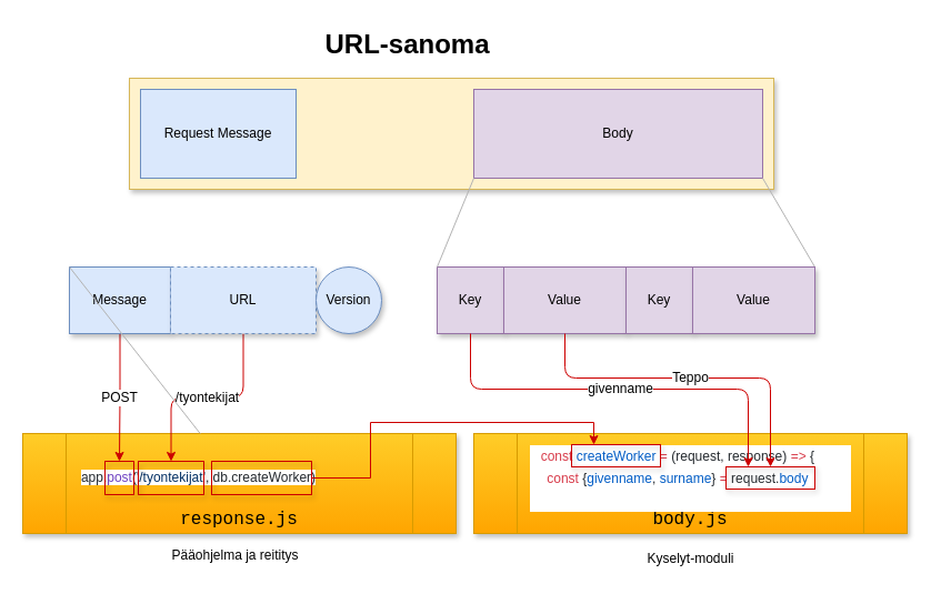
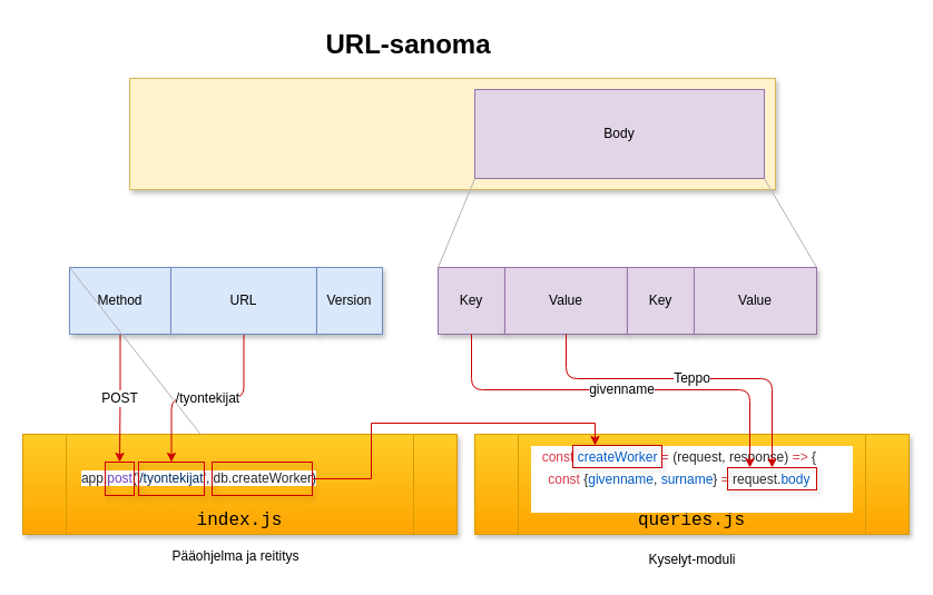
  <mxCell id="0" />
  <mxCell id="1" parent="0" />
- <mxCell id="2" value="response.js" style="shape=process;whiteSpace=wrap;html=1;backgroundOutline=1;shadow=1;glass=0;fontFamily=Courier New;fontSize=16;gradientColor=#ffa500;fillColor=#ffcd28;strokeColor=#d79b00;verticalAlign=bottom;" parent="1" vertex="1"><mxGeometry x="20" y="390" width="390" height="90" as="geometry" /></mxCell>
+ <mxCell id="2" value="index.js" style="shape=process;whiteSpace=wrap;html=1;backgroundOutline=1;shadow=1;glass=0;fontFamily=Courier New;fontSize=16;gradientColor=#ffa500;fillColor=#ffcd28;strokeColor=#d79b00;verticalAlign=bottom;" parent="1" vertex="1"><mxGeometry x="20" y="390" width="390" height="90" as="geometry" /></mxCell>
  <mxCell id="3" value="&lt;span class=&quot;pl-smi&quot; style=&quot;box-sizing: border-box ; color: rgb(36 , 41 , 46) ; font-family: , &amp;#34;consolas&amp;#34; , &amp;#34;liberation mono&amp;#34; , &amp;#34;menlo&amp;#34; , monospace ; white-space: pre ; background-color: rgb(255 , 255 , 255)&quot;&gt;app&lt;/span&gt;&lt;span style=&quot;color: rgb(36 , 41 , 46) ; font-family: , &amp;#34;consolas&amp;#34; , &amp;#34;liberation mono&amp;#34; , &amp;#34;menlo&amp;#34; , monospace ; white-space: pre ; background-color: rgb(255 , 255 , 255)&quot;&gt;.&lt;/span&gt;&lt;span class=&quot;pl-en&quot; style=&quot;box-sizing: border-box ; color: rgb(111 , 66 , 193) ; font-family: , &amp;#34;consolas&amp;#34; , &amp;#34;liberation mono&amp;#34; , &amp;#34;menlo&amp;#34; , monospace ; white-space: pre ; background-color: rgb(255 , 255 , 255)&quot;&gt;post&lt;/span&gt;&lt;span style=&quot;color: rgb(36 , 41 , 46) ; font-family: , &amp;#34;consolas&amp;#34; , &amp;#34;liberation mono&amp;#34; , &amp;#34;menlo&amp;#34; , monospace ; white-space: pre ; background-color: rgb(255 , 255 , 255)&quot;&gt;(&lt;/span&gt;&lt;span class=&quot;pl-s&quot; style=&quot;box-sizing: border-box ; color: rgb(3 , 47 , 98) ; font-family: , &amp;#34;consolas&amp;#34; , &amp;#34;liberation mono&amp;#34; , &amp;#34;menlo&amp;#34; , monospace ; white-space: pre ; background-color: rgb(255 , 255 , 255)&quot;&gt;&lt;span class=&quot;pl-pds&quot; style=&quot;box-sizing: border-box&quot;&gt;'&lt;/span&gt;/tyontekijat&lt;span class=&quot;pl-pds&quot; style=&quot;box-sizing: border-box&quot;&gt;'&lt;/span&gt;&lt;/span&gt;&lt;span style=&quot;color: rgb(36 , 41 , 46) ; font-family: , &amp;#34;consolas&amp;#34; , &amp;#34;liberation mono&amp;#34; , &amp;#34;menlo&amp;#34; , monospace ; white-space: pre ; background-color: rgb(255 , 255 , 255)&quot;&gt;, &lt;/span&gt;&lt;span class=&quot;pl-smi&quot; style=&quot;box-sizing: border-box ; color: rgb(36 , 41 , 46) ; font-family: , &amp;#34;consolas&amp;#34; , &amp;#34;liberation mono&amp;#34; , &amp;#34;menlo&amp;#34; , monospace ; white-space: pre ; background-color: rgb(255 , 255 , 255)&quot;&gt;db&lt;/span&gt;&lt;span style=&quot;color: rgb(36 , 41 , 46) ; font-family: , &amp;#34;consolas&amp;#34; , &amp;#34;liberation mono&amp;#34; , &amp;#34;menlo&amp;#34; , monospace ; white-space: pre ; background-color: rgb(255 , 255 , 255)&quot;&gt;.&lt;/span&gt;&lt;span class=&quot;pl-smi&quot; style=&quot;box-sizing: border-box ; color: rgb(36 , 41 , 46) ; font-family: , &amp;#34;consolas&amp;#34; , &amp;#34;liberation mono&amp;#34; , &amp;#34;menlo&amp;#34; , monospace ; white-space: pre ; background-color: rgb(255 , 255 , 255)&quot;&gt;createWorker&lt;/span&gt;&lt;span style=&quot;color: rgb(36 , 41 , 46) ; font-family: , &amp;#34;consolas&amp;#34; , &amp;#34;liberation mono&amp;#34; , &amp;#34;menlo&amp;#34; , monospace ; white-space: pre ; background-color: rgb(255 , 255 , 255)&quot;&gt;)&lt;/span&gt;" style="text;html=1;align=center;verticalAlign=middle;resizable=0;points=[];;autosize=1;fontSize=12;" vertex="1" parent="1"><mxGeometry x="63" y="420" width="230" height="20" as="geometry" /></mxCell>
  <mxCell id="4" value="" style="rounded=0;whiteSpace=wrap;html=1;fillColor=#fff2cc;strokeColor=#d6b656;shadow=1;glass=0;" parent="1" vertex="1"><mxGeometry x="116" y="70" width="580" height="100" as="geometry" /></mxCell>
- <mxCell id="5" value="Request Message" style="rounded=0;whiteSpace=wrap;html=1;fillColor=#dae8fc;strokeColor=#6c8ebf;" parent="1" vertex="1"><mxGeometry x="126" y="80" width="140" height="80" as="geometry" /></mxCell>
  <mxCell id="6" value="Body" style="rounded=0;whiteSpace=wrap;html=1;fillColor=#e1d5e7;strokeColor=#9673a6;" parent="1" vertex="1"><mxGeometry x="426" y="80" width="260" height="80" as="geometry" /></mxCell>
  <mxCell id="7" value="POST" style="edgeStyle=orthogonalEdgeStyle;rounded=1;orthogonalLoop=1;jettySize=auto;html=1;exitX=0.5;exitY=1;exitDx=0;exitDy=0;entryX=0.5;entryY=0;entryDx=0;entryDy=0;strokeColor=#CC0000;fontSize=12;" edge="1" parent="1" source="8" target="18"><mxGeometry relative="1" as="geometry" /></mxCell>
- <mxCell id="8" value="Message" style="rounded=0;whiteSpace=wrap;html=1;shadow=1;glass=0;fillColor=#dae8fc;strokeColor=#6c8ebf;" parent="1" vertex="1"><mxGeometry x="62" y="240" width="91" height="60" as="geometry" /></mxCell>
+ <mxCell id="8" value="Method" style="rounded=0;whiteSpace=wrap;html=1;shadow=1;glass=0;fillColor=#dae8fc;strokeColor=#6c8ebf;" parent="1" vertex="1"><mxGeometry x="62" y="240" width="91" height="60" as="geometry" /></mxCell>
  <mxCell id="9" value="/tyontekijat" style="edgeStyle=orthogonalEdgeStyle;rounded=1;orthogonalLoop=1;jettySize=auto;html=1;exitX=0.5;exitY=1;exitDx=0;exitDy=0;entryX=0.5;entryY=0;entryDx=0;entryDy=0;strokeColor=#CC0000;fontSize=12;" edge="1" parent="1" source="10" target="19"><mxGeometry relative="1" as="geometry" /></mxCell>
- <mxCell id="10" value="URL" style="rounded=0;whiteSpace=wrap;html=1;shadow=1;glass=0;fillColor=#dae8fc;strokeColor=#6c8ebf;dashed=1;" parent="1" vertex="1"><mxGeometry x="153" y="240" width="131" height="60" as="geometry" /></mxCell>
- <mxCell id="11" value="Version" style="ellipse;whiteSpace=wrap;html=1;shadow=1;glass=0;fillColor=#dae8fc;strokeColor=#6c8ebf;" parent="1" vertex="1"><mxGeometry x="284" y="240" width="59" height="60" as="geometry" /></mxCell>
+ <mxCell id="10" value="URL" style="rounded=0;whiteSpace=wrap;html=1;shadow=1;glass=0;fillColor=#dae8fc;strokeColor=#6c8ebf;" parent="1" vertex="1"><mxGeometry x="153" y="240" width="131" height="60" as="geometry" /></mxCell>
+ <mxCell id="11" value="Version" style="rounded=0;whiteSpace=wrap;html=1;shadow=1;glass=0;fillColor=#dae8fc;strokeColor=#6c8ebf;" parent="1" vertex="1"><mxGeometry x="284" y="240" width="59" height="60" as="geometry" /></mxCell>
  <mxCell id="12" value="URL-sanoma" style="text;strokeColor=none;fillColor=none;html=1;fontSize=24;fontStyle=1;verticalAlign=middle;align=center;shadow=1;glass=0;" parent="1" vertex="1"><mxGeometry x="316" y="20" width="100" height="40" as="geometry" /></mxCell>
  <mxCell id="13" value="" style="endArrow=none;html=1;exitX=0;exitY=0;exitDx=0;exitDy=0;strokeColor=#B3B3B3;" edge="1" parent="1" source="8" target="2"><mxGeometry width="50" height="50" relative="1" as="geometry"><mxPoint x="43" y="230" as="sourcePoint" /><mxPoint x="93" y="180" as="targetPoint" /></mxGeometry></mxCell>
  <mxCell id="14" value="Key" style="rounded=0;whiteSpace=wrap;html=1;fillColor=#e1d5e7;strokeColor=#9673a6;shadow=1;" vertex="1" parent="1"><mxGeometry x="393" y="240" width="60" height="60" as="geometry" /></mxCell>
  <mxCell id="15" value="Value" style="rounded=0;whiteSpace=wrap;html=1;fillColor=#e1d5e7;strokeColor=#9673a6;shadow=1;" vertex="1" parent="1"><mxGeometry x="453" y="240" width="110" height="60" as="geometry" /></mxCell>
  <mxCell id="16" value="" style="endArrow=none;html=1;strokeColor=#B3B3B3;entryX=0;entryY=1;entryDx=0;entryDy=0;" edge="1" parent="1" target="6"><mxGeometry width="50" height="50" relative="1" as="geometry"><mxPoint x="393" y="240" as="sourcePoint" /><mxPoint x="413" y="200" as="targetPoint" /></mxGeometry></mxCell>
  <mxCell id="17" value="" style="endArrow=none;html=1;strokeColor=#B3B3B3;entryX=1;entryY=1;entryDx=0;entryDy=0;exitX=1;exitY=0;exitDx=0;exitDy=0;" edge="1" parent="1" source="23" target="6"><mxGeometry width="50" height="50" relative="1" as="geometry"><mxPoint x="723" y="240" as="sourcePoint" /><mxPoint x="763" y="180" as="targetPoint" /></mxGeometry></mxCell>
  <mxCell id="18" value="" style="rounded=0;whiteSpace=wrap;html=1;shadow=1;fontSize=12;fillColor=none;strokeColor=#CC0000;" vertex="1" parent="1"><mxGeometry x="94" y="415" width="26" height="30" as="geometry" /></mxCell>
  <mxCell id="19" value="" style="rounded=0;whiteSpace=wrap;html=1;shadow=1;fontSize=12;fillColor=none;strokeColor=#CC0000;" vertex="1" parent="1"><mxGeometry x="124" y="415" width="59" height="30" as="geometry" /></mxCell>
- <mxCell id="20" value="body.js" style="shape=process;whiteSpace=wrap;html=1;backgroundOutline=1;shadow=1;glass=0;fontFamily=Courier New;fontSize=16;gradientColor=#ffa500;fillColor=#ffcd28;strokeColor=#d79b00;verticalAlign=bottom;" vertex="1" parent="1"><mxGeometry x="426" y="390" width="390" height="90" as="geometry" /></mxCell>
+ <mxCell id="20" value="queries.js" style="shape=process;whiteSpace=wrap;html=1;backgroundOutline=1;shadow=1;glass=0;fontFamily=Courier New;fontSize=16;gradientColor=#ffa500;fillColor=#ffcd28;strokeColor=#d79b00;verticalAlign=bottom;" vertex="1" parent="1"><mxGeometry x="426" y="390" width="390" height="90" as="geometry" /></mxCell>
  <mxCell id="21" value="&lt;table class=&quot;highlight tab-size js-file-line-container&quot; style=&quot;box-sizing: border-box ; border-spacing: 0px ; border-collapse: collapse ; color: rgb(36 , 41 , 46) ; font-family: , &amp;#34;blinkmacsystemfont&amp;#34; , &amp;#34;segoe ui&amp;#34; , &amp;#34;helvetica&amp;#34; , &amp;#34;arial&amp;#34; , sans-serif , &amp;#34;apple color emoji&amp;#34; , &amp;#34;segoe ui emoji&amp;#34; ; font-size: 14px ; white-space: normal ; background-color: rgb(255 , 255 , 255)&quot;&gt;&lt;tbody style=&quot;box-sizing: border-box&quot;&gt;&lt;tr style=&quot;box-sizing: border-box&quot;&gt;&lt;td id=&quot;LC38&quot; class=&quot;blob-code blob-code-inner js-file-line&quot; style=&quot;box-sizing: border-box ; padding: 0px 10px ; position: relative ; line-height: 20px ; vertical-align: top ; overflow: visible ; font-family: , &amp;#34;consolas&amp;#34; , &amp;#34;liberation mono&amp;#34; , &amp;#34;menlo&amp;#34; , monospace ; font-size: 12px ; overflow-wrap: normal ; white-space: pre&quot;&gt;&lt;span class=&quot;pl-k&quot; style=&quot;box-sizing: border-box ; color: rgb(215 , 58 , 73)&quot;&gt;const&lt;/span&gt; &lt;span class=&quot;pl-c1&quot; style=&quot;box-sizing: border-box ; color: rgb(0 , 92 , 197)&quot;&gt;createWorker&lt;/span&gt; &lt;span class=&quot;pl-k&quot; style=&quot;box-sizing: border-box ; color: rgb(215 , 58 , 73)&quot;&gt;=&lt;/span&gt; (&lt;span class=&quot;pl-smi&quot; style=&quot;box-sizing: border-box&quot;&gt;request&lt;/span&gt;, &lt;span class=&quot;pl-smi&quot; style=&quot;box-sizing: border-box&quot;&gt;response&lt;/span&gt;) &lt;span class=&quot;pl-k&quot; style=&quot;box-sizing: border-box ; color: rgb(215 , 58 , 73)&quot;&gt;=&amp;gt;&lt;/span&gt; {&lt;br/&gt;&lt;span class=&quot;pl-k&quot; style=&quot;box-sizing: border-box ; color: rgb(215 , 58 , 73)&quot;&gt;const&lt;/span&gt; {&lt;span class=&quot;pl-c1&quot; style=&quot;box-sizing: border-box ; color: rgb(0 , 92 , 197)&quot;&gt;givenname&lt;/span&gt;, &lt;span class=&quot;pl-c1&quot; style=&quot;box-sizing: border-box ; color: rgb(0 , 92 , 197)&quot;&gt;surname&lt;/span&gt;} &lt;span class=&quot;pl-k&quot; style=&quot;box-sizing: border-box ; color: rgb(215 , 58 , 73)&quot;&gt;=&lt;/span&gt; &lt;span class=&quot;pl-smi&quot; style=&quot;box-sizing: border-box&quot;&gt;request&lt;/span&gt;.&lt;span class=&quot;pl-c1&quot; style=&quot;box-sizing: border-box ; color: rgb(0 , 92 , 197)&quot;&gt;body&lt;/span&gt;&lt;br/&gt;&lt;/td&gt;&lt;/tr&gt;&lt;tr style=&quot;box-sizing: border-box&quot;&gt;&lt;td id=&quot;L39&quot; class=&quot;blob-num js-line-number&quot; style=&quot;box-sizing: border-box ; padding: 0px 10px ; width: 50px ; min-width: 50px ; font-family: , &amp;#34;consolas&amp;#34; , &amp;#34;liberation mono&amp;#34; , &amp;#34;menlo&amp;#34; , monospace ; font-size: 12px ; line-height: 20px ; color: rgba(27 , 31 , 35 , 0.3) ; text-align: right ; white-space: nowrap ; vertical-align: top ; cursor: pointer&quot;&gt;&lt;/td&gt;&lt;td id=&quot;LC39&quot; class=&quot;blob-code blob-code-inner js-file-line&quot; style=&quot;box-sizing: border-box ; padding: 0px 10px ; position: relative ; line-height: 20px ; vertical-align: top ; overflow: visible ; font-family: , &amp;#34;consolas&amp;#34; , &amp;#34;liberation mono&amp;#34; , &amp;#34;menlo&amp;#34; , monospace ; font-size: 12px ; overflow-wrap: normal ; white-space: pre&quot;&gt; &lt;/td&gt;&lt;/tr&gt;&lt;/tbody&gt;&lt;/table&gt;" style="text;html=1;align=center;verticalAlign=middle;resizable=0;points=[];;autosize=1;fontSize=12;" vertex="1" parent="1"><mxGeometry x="466" y="395" width="310" height="70" as="geometry" /></mxCell>
  <mxCell id="22" value="Key" style="rounded=0;whiteSpace=wrap;html=1;fillColor=#e1d5e7;strokeColor=#9673a6;shadow=1;" vertex="1" parent="1"><mxGeometry x="563" y="240" width="60" height="60" as="geometry" /></mxCell>
  <mxCell id="23" value="Value" style="rounded=0;whiteSpace=wrap;html=1;fillColor=#e1d5e7;strokeColor=#9673a6;shadow=1;" vertex="1" parent="1"><mxGeometry x="623" y="240" width="110" height="60" as="geometry" /></mxCell>
  <mxCell id="24" value="" style="rounded=0;whiteSpace=wrap;html=1;shadow=1;fontSize=12;fillColor=none;strokeColor=#CC0000;" vertex="1" parent="1"><mxGeometry x="653" y="420" width="80" height="20" as="geometry" /></mxCell>
  <mxCell id="25" value="givenname" style="edgeStyle=orthogonalEdgeStyle;rounded=1;orthogonalLoop=1;jettySize=auto;html=1;exitX=0.5;exitY=1;exitDx=0;exitDy=0;entryX=0.25;entryY=0;entryDx=0;entryDy=0;strokeColor=#CC0000;fontSize=12;" edge="1" parent="1" source="14" target="24"><mxGeometry relative="1" as="geometry"><Array as="points"><mxPoint x="423" y="350" /><mxPoint x="673" y="350" /></Array></mxGeometry></mxCell>
  <mxCell id="26" value="Teppo" style="edgeStyle=orthogonalEdgeStyle;rounded=1;orthogonalLoop=1;jettySize=auto;html=1;entryX=0.5;entryY=0;entryDx=0;entryDy=0;strokeColor=#CC0000;fontSize=12;" edge="1" parent="1" source="15" target="24"><mxGeometry relative="1" as="geometry"><Array as="points"><mxPoint x="508" y="340" /><mxPoint x="693" y="340" /></Array></mxGeometry></mxCell>
  <mxCell id="27" value="" style="rounded=0;whiteSpace=wrap;html=1;shadow=1;fontSize=12;fillColor=none;strokeColor=#CC0000;" vertex="1" parent="1"><mxGeometry x="514" y="400" width="80" height="20" as="geometry" /></mxCell>
  <mxCell id="28" style="edgeStyle=orthogonalEdgeStyle;orthogonalLoop=1;jettySize=auto;html=1;entryX=0.25;entryY=0;entryDx=0;entryDy=0;strokeColor=#CC0000;fontSize=12;rounded=0;" edge="1" parent="1" source="29" target="27"><mxGeometry relative="1" as="geometry"><Array as="points"><mxPoint x="333" y="430" /><mxPoint x="333" y="380" /><mxPoint x="534" y="380" /></Array></mxGeometry></mxCell>
  <mxCell id="29" value="" style="rounded=0;whiteSpace=wrap;html=1;shadow=1;fontSize=12;fillColor=none;strokeColor=#CC0000;" vertex="1" parent="1"><mxGeometry x="190" y="415" width="90" height="30" as="geometry" /></mxCell>
  <mxCell id="30" value="Pääohjelma ja reititys" style="text;html=1;align=center;verticalAlign=middle;resizable=0;points=[];;autosize=1;fontSize=12;" vertex="1" parent="1"><mxGeometry x="146" y="490" width="130" height="20" as="geometry" /></mxCell>
  <mxCell id="31" value="Kyselyt-moduli" style="text;html=1;align=center;verticalAlign=middle;resizable=0;points=[];;autosize=1;fontSize=12;" vertex="1" parent="1"><mxGeometry x="576" y="493" width="90" height="20" as="geometry" /></mxCell>
